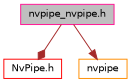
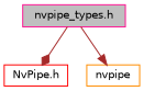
  digraph {
    node [fillcolor=white fontname=Helvetica fontsize=10 shape=record style=filled]
    edge [color=brown fontname=Helvetica fontsize=10 labelfontname=Helvetica labelfontsize=10 style=solid]
-   n1 [color=deeppink fillcolor=grey75 fontcolor=black height=0.2 label="nvpipe_nvpipe.h" width=0.4]
+   n1 [color=deeppink fillcolor=grey75 fontcolor=black height=0.2 label="nvpipe_types.h" width=0.4]
    n2 [color=red height=0.2 label="NvPipe.h" width=0.4]
    n3 [color=darkorange height=0.2 label=nvpipe width=0.4]
    n1 -> n2 [arrowhead=diamond]
    n1 -> n3 [arrowhead=normal]
  }
